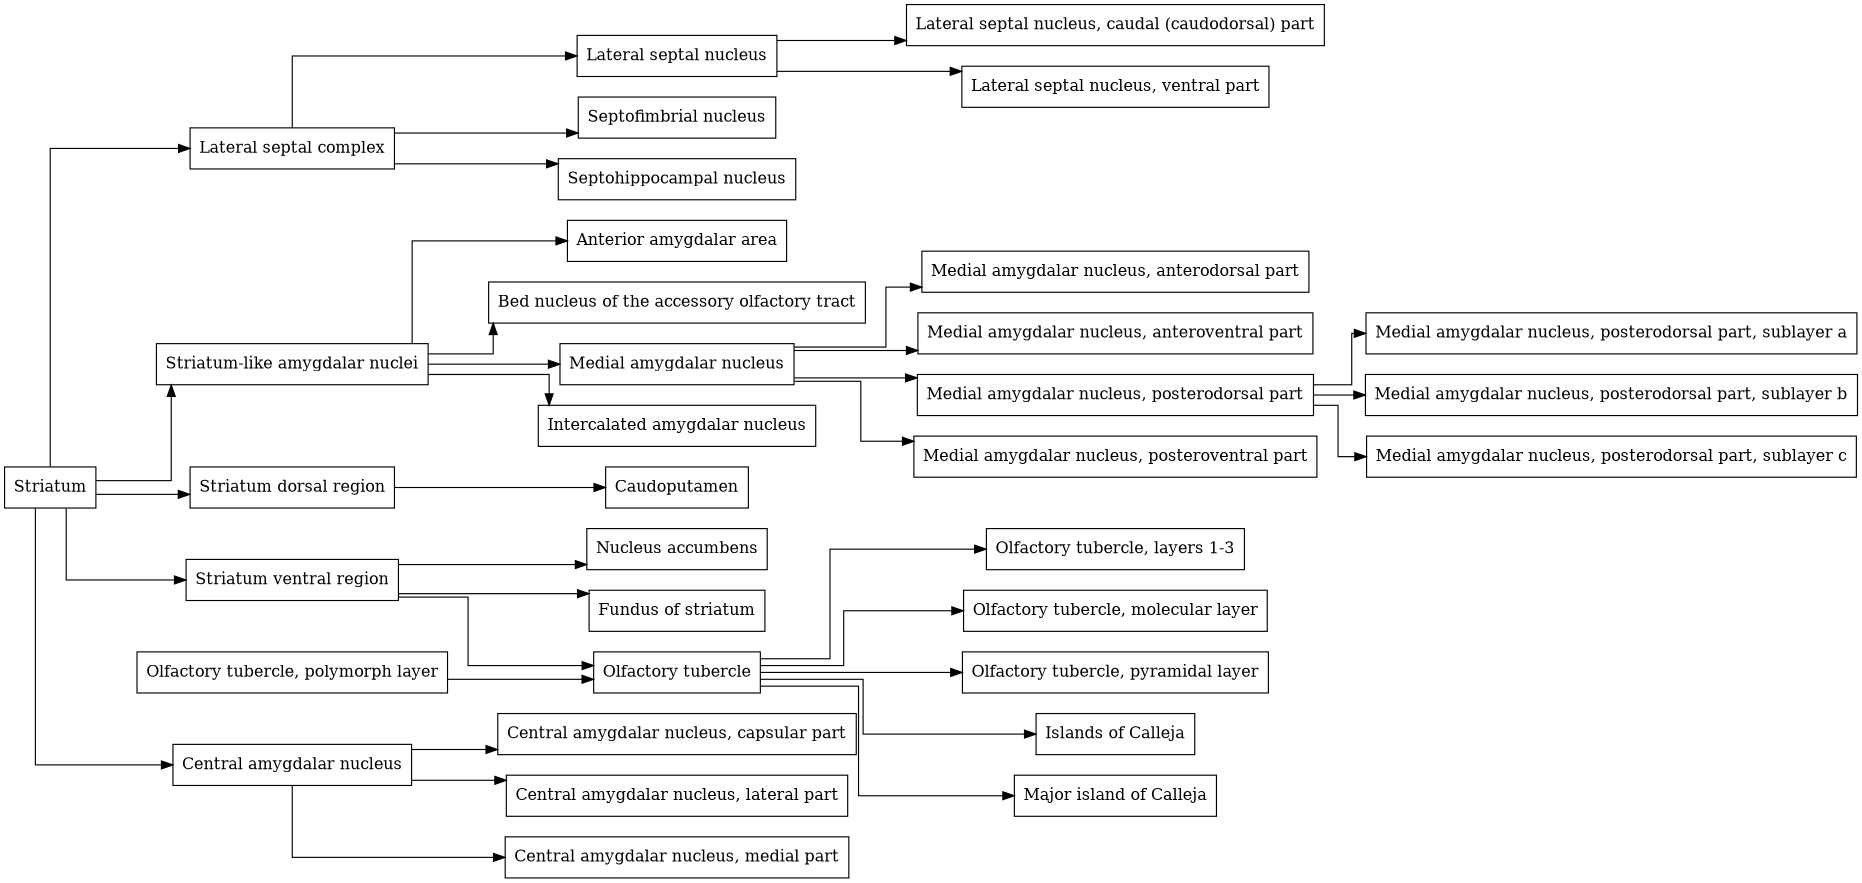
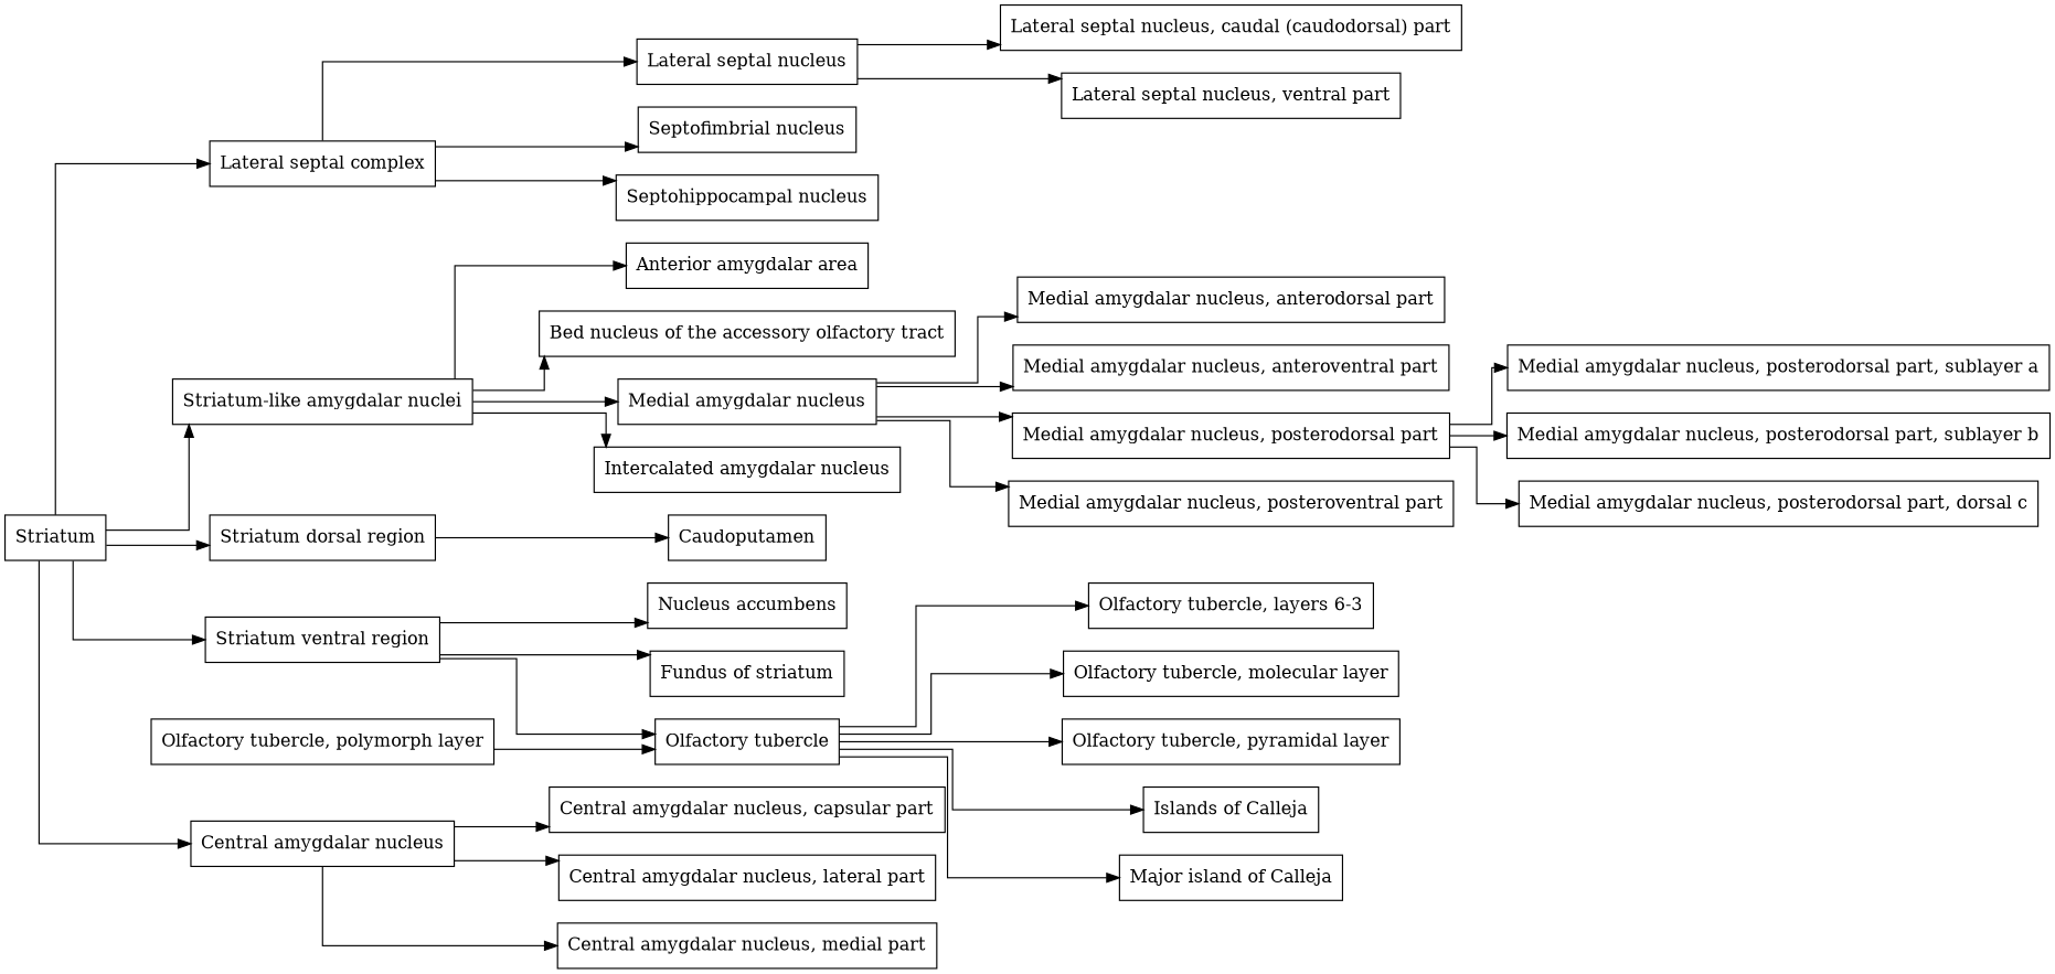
  digraph {
    fontname="DejaVu Serif"
    rankdir=LR
    splines=ortho
    node [fontname="DejaVu Serif" shape=box]
    edge [fontname="DejaVu Serif"]
    Striatum
    "Lateral septal complex"
    "Striatum-like amygdalar nuclei"
    "Striatum dorsal region"
    "Striatum ventral region"
    "Central amygdalar nucleus"
    "Lateral septal nucleus"
    "Septofimbrial nucleus"
    "Septohippocampal nucleus"
    "Anterior amygdalar area"
    "Bed nucleus of the accessory olfactory tract"
    "Medial amygdalar nucleus"
    "Intercalated amygdalar nucleus"
    Caudoputamen
    "Nucleus accumbens"
    "Olfactory tubercle"
    "Fundus of striatum"
    "Lateral septal nucleus, caudal (caudodorsal) part"
    "Lateral septal nucleus, ventral part"
    "Medial amygdalar nucleus, anterodorsal part"
    "Medial amygdalar nucleus, anteroventral part"
    "Medial amygdalar nucleus, posterodorsal part"
    "Medial amygdalar nucleus, posteroventral part"
    "Central amygdalar nucleus, capsular part"
    "Central amygdalar nucleus, lateral part"
    "Central amygdalar nucleus, medial part"
    "Medial amygdalar nucleus, posterodorsal part, sublayer a"
    "Medial amygdalar nucleus, posterodorsal part, sublayer b"
-   "Medial amygdalar nucleus, posterodorsal part, sublayer c"
-   "Olfactory tubercle, layers 1-3"
+   "Medial amygdalar nucleus, posterodorsal part, sublayer c" [label="Medial amygdalar nucleus, posterodorsal part, dorsal c"]
+   "Olfactory tubercle, layers 1-3" [label="Olfactory tubercle, layers 6-3"]
    "Olfactory tubercle, molecular layer"
    "Olfactory tubercle, pyramidal layer"
    "Islands of Calleja"
    "Major island of Calleja"
    "Olfactory tubercle, polymorph layer"
    Striatum -> "Lateral septal complex"
    Striatum -> "Striatum-like amygdalar nuclei"
    Striatum -> "Striatum dorsal region"
    Striatum -> "Striatum ventral region"
    Striatum -> "Central amygdalar nucleus"
    "Lateral septal complex" -> "Lateral septal nucleus"
    "Lateral septal complex" -> "Septofimbrial nucleus"
    "Lateral septal complex" -> "Septohippocampal nucleus"
    "Striatum-like amygdalar nuclei" -> "Anterior amygdalar area"
    "Striatum-like amygdalar nuclei" -> "Bed nucleus of the accessory olfactory tract"
    "Striatum-like amygdalar nuclei" -> "Medial amygdalar nucleus"
    "Striatum-like amygdalar nuclei" -> "Intercalated amygdalar nucleus"
    "Striatum dorsal region" -> Caudoputamen
    "Striatum ventral region" -> "Nucleus accumbens"
    "Striatum ventral region" -> "Olfactory tubercle"
    "Striatum ventral region" -> "Fundus of striatum"
    "Central amygdalar nucleus" -> "Central amygdalar nucleus, capsular part"
    "Central amygdalar nucleus" -> "Central amygdalar nucleus, lateral part"
    "Central amygdalar nucleus" -> "Central amygdalar nucleus, medial part"
    "Lateral septal nucleus" -> "Lateral septal nucleus, caudal (caudodorsal) part"
    "Lateral septal nucleus" -> "Lateral septal nucleus, ventral part"
    "Medial amygdalar nucleus" -> "Medial amygdalar nucleus, anterodorsal part"
    "Medial amygdalar nucleus" -> "Medial amygdalar nucleus, anteroventral part"
    "Medial amygdalar nucleus" -> "Medial amygdalar nucleus, posterodorsal part"
    "Medial amygdalar nucleus" -> "Medial amygdalar nucleus, posteroventral part"
    "Olfactory tubercle" -> "Olfactory tubercle, layers 1-3"
    "Olfactory tubercle" -> "Olfactory tubercle, molecular layer"
    "Olfactory tubercle" -> "Olfactory tubercle, pyramidal layer"
    "Olfactory tubercle" -> "Islands of Calleja"
    "Olfactory tubercle" -> "Major island of Calleja"
    "Medial amygdalar nucleus, posterodorsal part" -> "Medial amygdalar nucleus, posterodorsal part, sublayer a"
    "Medial amygdalar nucleus, posterodorsal part" -> "Medial amygdalar nucleus, posterodorsal part, sublayer b"
    "Medial amygdalar nucleus, posterodorsal part" -> "Medial amygdalar nucleus, posterodorsal part, sublayer c"
    "Olfactory tubercle, polymorph layer" -> "Olfactory tubercle"
  }
